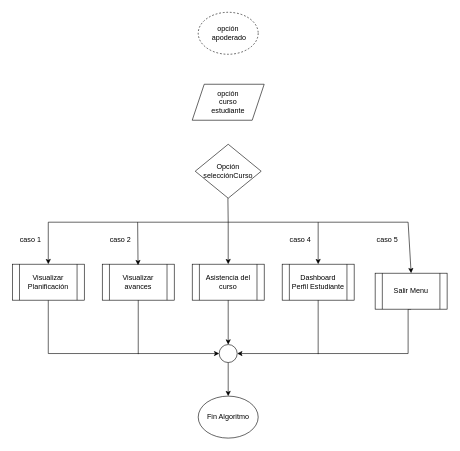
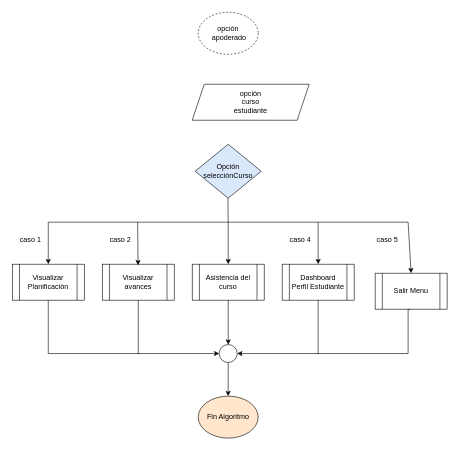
  <mxCell id="0" />
  <mxCell id="1" parent="0" />
  <mxCell id="2" value="opción&lt;br&gt;&amp;nbsp;apoderado" style="ellipse;whiteSpace=wrap;html=1;dashed=1;" vertex="1" parent="1"><mxGeometry x="330" y="20" width="100" height="70" as="geometry" /></mxCell>
- <mxCell id="3" value="opción&lt;br&gt;curso&lt;br&gt;estudiante" style="shape=parallelogram;perimeter=parallelogramPerimeter;whiteSpace=wrap;html=1;fixedSize=1;" vertex="1" parent="1"><mxGeometry x="320" y="140" width="120" height="60" as="geometry" /></mxCell>
- <mxCell id="4" value="Opción&lt;br&gt;selecciónCurso" style="rhombus;whiteSpace=wrap;html=1;" vertex="1" parent="1"><mxGeometry x="325" y="240" width="110" height="90" as="geometry" /></mxCell>
+ <mxCell id="3" value="opción&lt;br&gt;curso&lt;br&gt;estudiante" style="shape=parallelogram;perimeter=parallelogramPerimeter;whiteSpace=wrap;html=1;fixedSize=1;" vertex="1" parent="1"><mxGeometry x="320" y="140" width="195" height="60" as="geometry" /></mxCell>
+ <mxCell id="4" value="Opción&lt;br&gt;selecciónCurso" style="rhombus;whiteSpace=wrap;html=1;fillColor=#dae8fc;" vertex="1" parent="1"><mxGeometry x="325" y="240" width="110" height="90" as="geometry" /></mxCell>
  <mxCell id="5" style="edgeStyle=orthogonalEdgeStyle;rounded=0;orthogonalLoop=1;jettySize=auto;html=1;entryX=0;entryY=0.5;entryDx=0;entryDy=0;" edge="1" parent="1" source="6" target="18"><mxGeometry relative="1" as="geometry"><Array as="points"><mxPoint x="80" y="589" /></Array></mxGeometry></mxCell>
  <mxCell id="6" value="Visualizar Planificación" style="shape=process;whiteSpace=wrap;html=1;backgroundOutline=1;" vertex="1" parent="1"><mxGeometry x="20" y="440" width="120" height="60" as="geometry" /></mxCell>
  <mxCell id="7" value="Visualizar avances" style="shape=process;whiteSpace=wrap;html=1;backgroundOutline=1;" vertex="1" parent="1"><mxGeometry x="170" y="440" width="120" height="60" as="geometry" /></mxCell>
  <mxCell id="8" value="Asistencia del curso" style="shape=process;whiteSpace=wrap;html=1;backgroundOutline=1;" vertex="1" parent="1"><mxGeometry x="320" y="440" width="120" height="60" as="geometry" /></mxCell>
  <mxCell id="9" style="edgeStyle=orthogonalEdgeStyle;rounded=0;orthogonalLoop=1;jettySize=auto;html=1;entryX=1;entryY=0.5;entryDx=0;entryDy=0;exitX=0.5;exitY=1;exitDx=0;exitDy=0;" edge="1" parent="1" source="24" target="18"><mxGeometry relative="1" as="geometry"><Array as="points"><mxPoint x="680" y="589" /></Array></mxGeometry></mxCell>
  <mxCell id="10" value="Dashboard&lt;br&gt;Perfil Estudiante" style="shape=process;whiteSpace=wrap;html=1;backgroundOutline=1;" vertex="1" parent="1"><mxGeometry x="470" y="440" width="120" height="60" as="geometry" /></mxCell>
  <mxCell id="11" value="" style="endArrow=none;html=1;" edge="1" parent="1"><mxGeometry width="50" height="50" relative="1" as="geometry"><mxPoint x="80" y="370" as="sourcePoint" /><mxPoint x="680" y="370" as="targetPoint" /></mxGeometry></mxCell>
  <mxCell id="12" value="" style="endArrow=none;html=1;" edge="1" parent="1"><mxGeometry width="50" height="50" relative="1" as="geometry"><mxPoint x="380" y="370" as="sourcePoint" /><mxPoint x="379.5" y="330" as="targetPoint" /></mxGeometry></mxCell>
  <mxCell id="13" value="" style="endArrow=classic;html=1;entryX=0.5;entryY=0;entryDx=0;entryDy=0;" edge="1" parent="1" target="6"><mxGeometry width="50" height="50" relative="1" as="geometry"><mxPoint x="80" y="370" as="sourcePoint" /><mxPoint x="350" y="400" as="targetPoint" /></mxGeometry></mxCell>
  <mxCell id="14" value="" style="endArrow=classic;html=1;entryX=0.589;entryY=0.028;entryDx=0;entryDy=0;entryPerimeter=0;" edge="1" parent="1"><mxGeometry width="50" height="50" relative="1" as="geometry"><mxPoint x="229" y="370" as="sourcePoint" /><mxPoint x="229.68" y="441.68" as="targetPoint" /></mxGeometry></mxCell>
  <mxCell id="15" value="" style="endArrow=classic;html=1;" edge="1" parent="1" target="8"><mxGeometry width="50" height="50" relative="1" as="geometry"><mxPoint x="380" y="370" as="sourcePoint" /><mxPoint x="350" y="400" as="targetPoint" /></mxGeometry></mxCell>
  <mxCell id="16" value="" style="endArrow=classic;html=1;entryX=0.5;entryY=0;entryDx=0;entryDy=0;" edge="1" parent="1" target="10"><mxGeometry width="50" height="50" relative="1" as="geometry"><mxPoint x="530" y="370" as="sourcePoint" /><mxPoint x="580" y="370" as="targetPoint" /></mxGeometry></mxCell>
  <mxCell id="17" value="" style="edgeStyle=orthogonalEdgeStyle;rounded=0;orthogonalLoop=1;jettySize=auto;html=1;" edge="1" parent="1" source="18"><mxGeometry relative="1" as="geometry"><mxPoint x="380" y="660" as="targetPoint" /><Array as="points"><mxPoint x="380" y="589" /></Array></mxGeometry></mxCell>
  <mxCell id="18" value="" style="ellipse;whiteSpace=wrap;html=1;aspect=fixed;" vertex="1" parent="1"><mxGeometry x="365" y="574" width="30" height="30" as="geometry" /></mxCell>
- <mxCell id="19" value="Fin Algoritmo" style="ellipse;whiteSpace=wrap;html=1;" vertex="1" parent="1"><mxGeometry x="330" y="660" width="100" height="70" as="geometry" /></mxCell>
+ <mxCell id="19" value="Fin Algoritmo" style="ellipse;whiteSpace=wrap;html=1;fillColor=#ffe6cc;" vertex="1" parent="1"><mxGeometry x="330" y="660" width="100" height="70" as="geometry" /></mxCell>
  <mxCell id="20" value="" style="endArrow=none;html=1;entryX=0.5;entryY=1;entryDx=0;entryDy=0;" edge="1" parent="1" target="7"><mxGeometry width="50" height="50" relative="1" as="geometry"><mxPoint x="230" y="590" as="sourcePoint" /><mxPoint x="260" y="530" as="targetPoint" /></mxGeometry></mxCell>
  <mxCell id="21" value="caso 1" style="text;html=1;align=center;verticalAlign=middle;resizable=0;points=[];autosize=1;strokeColor=none;" vertex="1" parent="1"><mxGeometry x="25" y="390" width="50" height="20" as="geometry" /></mxCell>
  <mxCell id="22" value="caso 2" style="text;html=1;align=center;verticalAlign=middle;resizable=0;points=[];autosize=1;strokeColor=none;" vertex="1" parent="1"><mxGeometry x="175" y="390" width="50" height="20" as="geometry" /></mxCell>
  <mxCell id="23" value="caso 4" style="text;html=1;align=center;verticalAlign=middle;resizable=0;points=[];autosize=1;strokeColor=none;" vertex="1" parent="1"><mxGeometry x="475" y="390" width="50" height="20" as="geometry" /></mxCell>
  <mxCell id="24" value="Salir Menu" style="shape=process;whiteSpace=wrap;html=1;backgroundOutline=1;" vertex="1" parent="1"><mxGeometry x="625" y="455" width="120" height="60" as="geometry" /></mxCell>
  <mxCell id="25" value="" style="endArrow=classic;html=1;entryX=0.5;entryY=0;entryDx=0;entryDy=0;" edge="1" parent="1" target="24"><mxGeometry width="50" height="50" relative="1" as="geometry"><mxPoint x="680" y="370" as="sourcePoint" /><mxPoint x="430" y="360" as="targetPoint" /></mxGeometry></mxCell>
  <mxCell id="26" value="" style="endArrow=none;html=1;entryX=0.5;entryY=1;entryDx=0;entryDy=0;" edge="1" parent="1" target="10"><mxGeometry width="50" height="50" relative="1" as="geometry"><mxPoint x="530" y="590" as="sourcePoint" /><mxPoint x="430" y="460" as="targetPoint" /></mxGeometry></mxCell>
  <mxCell id="27" value="" style="endArrow=classic;html=1;exitX=0.5;exitY=1;exitDx=0;exitDy=0;entryX=0.5;entryY=0;entryDx=0;entryDy=0;" edge="1" parent="1" source="8" target="18"><mxGeometry width="50" height="50" relative="1" as="geometry"><mxPoint x="380" y="510" as="sourcePoint" /><mxPoint x="430" y="460" as="targetPoint" /></mxGeometry></mxCell>
  <mxCell id="28" value="caso 5" style="text;html=1;align=center;verticalAlign=middle;resizable=0;points=[];autosize=1;strokeColor=none;" vertex="1" parent="1"><mxGeometry x="620" y="390" width="50" height="20" as="geometry" /></mxCell>
